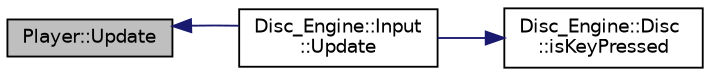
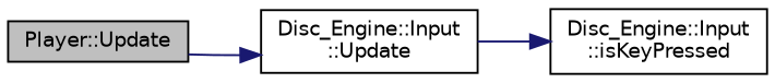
  digraph {
    rankdir=LR
    node [color=black fillcolor=white fontname=Helvetica fontsize=10 shape=record style=filled]
    edge [color=midnightblue fontname=Helvetica fontsize=10 labelfontname=Helvetica labelfontsize=10 style=solid]
    n1 [fillcolor=grey75 fontcolor=black height=0.2 label="Player::Update" width=0.4]
    n2 [height=0.2 label="Disc_Engine::Input\l::Update" width=0.4]
-   n3 [height=0.2 label="Disc_Engine::Disc\l::isKeyPressed" width=0.4]
-   n2 -> n1
+   n3 [height=0.2 label="Disc_Engine::Input\l::isKeyPressed" width=0.4]
+   n1 -> n2
    n2 -> n3
  }
